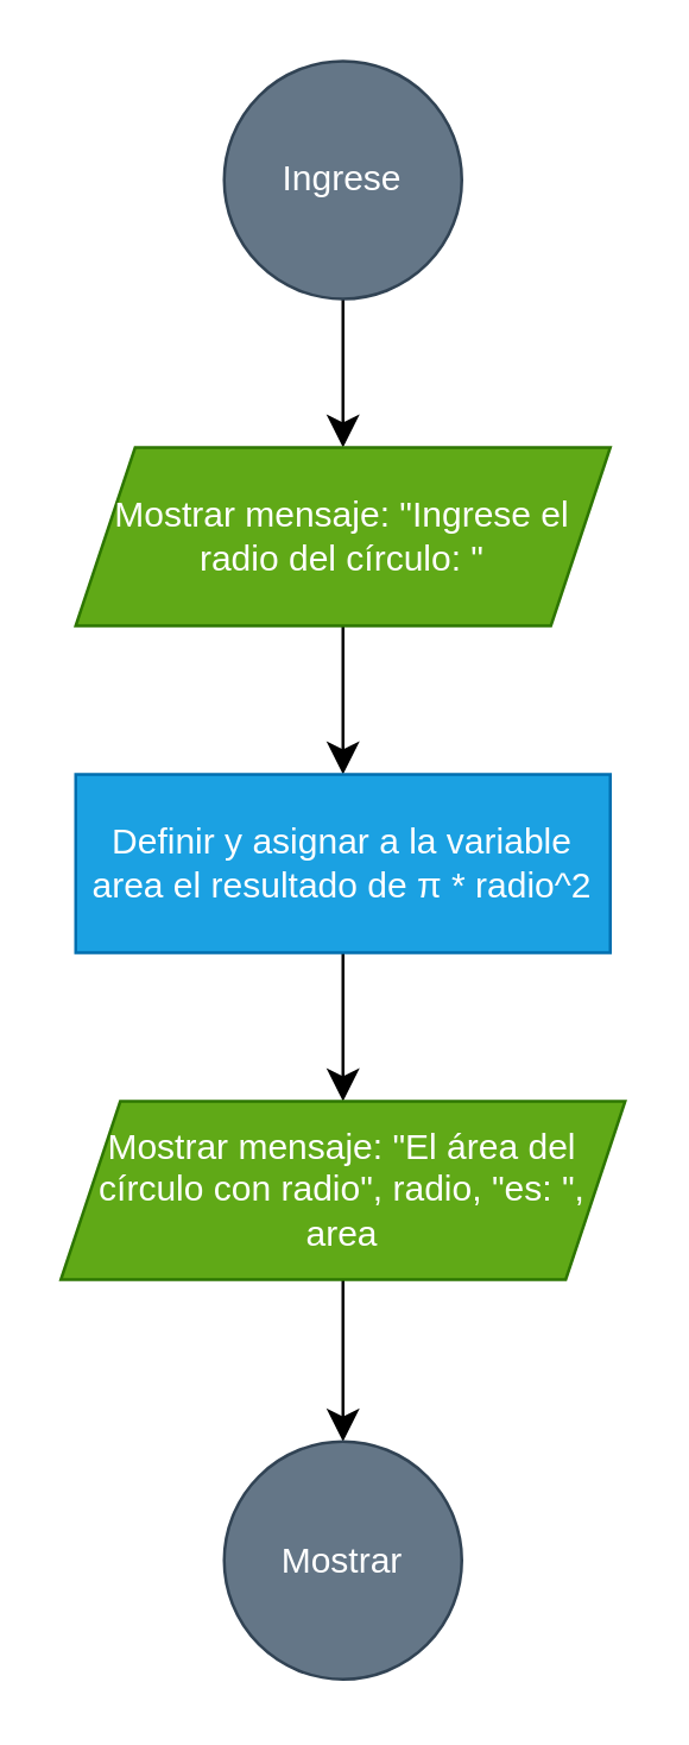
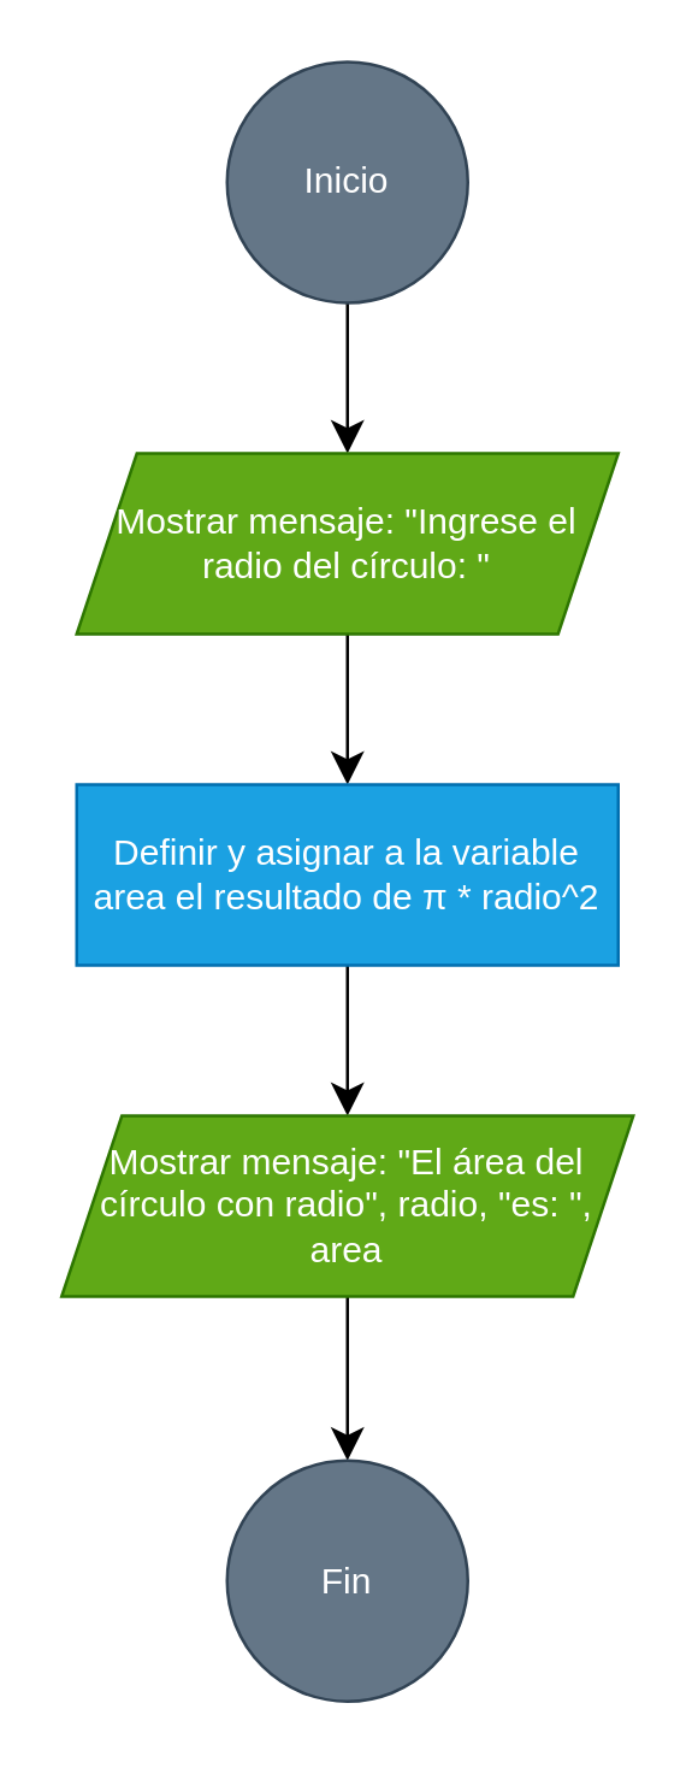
  <mxCell id="0" />
  <mxCell id="1" parent="0" />
  <mxCell id="2" value="" style="edgeStyle=none;curved=1;rounded=0;orthogonalLoop=1;jettySize=auto;html=1;fontSize=12;startSize=8;endSize=8;" edge="1" parent="1" source="3" target="5"><mxGeometry relative="1" as="geometry" /></mxCell>
- <mxCell id="3" value="Ingrese" style="ellipse;whiteSpace=wrap;html=1;aspect=fixed;fillColor=#647687;fontColor=#ffffff;strokeColor=#314354;" vertex="1" parent="1"><mxGeometry x="75" y="20" width="80" height="80" as="geometry" /></mxCell>
+ <mxCell id="3" value="Inicio" style="ellipse;whiteSpace=wrap;html=1;aspect=fixed;fillColor=#647687;fontColor=#ffffff;strokeColor=#314354;" vertex="1" parent="1"><mxGeometry x="75" y="20" width="80" height="80" as="geometry" /></mxCell>
  <mxCell id="4" value="" style="edgeStyle=none;curved=1;rounded=0;orthogonalLoop=1;jettySize=auto;html=1;fontSize=12;startSize=8;endSize=8;" edge="1" parent="1" source="5"><mxGeometry relative="1" as="geometry"><mxPoint x="115" y="260" as="targetPoint" /></mxGeometry></mxCell>
  <mxCell id="5" value="Mostrar mensaje: &quot;Ingrese el radio del círculo: &quot;" style="shape=parallelogram;perimeter=parallelogramPerimeter;whiteSpace=wrap;html=1;fixedSize=1;fillColor=#60a917;fontColor=#ffffff;strokeColor=#2D7600;" vertex="1" parent="1"><mxGeometry x="25" y="150" width="180" height="60" as="geometry" /></mxCell>
  <mxCell id="6" value="" style="edgeStyle=none;curved=1;rounded=0;orthogonalLoop=1;jettySize=auto;html=1;fontSize=12;startSize=8;endSize=8;" edge="1" parent="1" source="7" target="9"><mxGeometry relative="1" as="geometry" /></mxCell>
  <mxCell id="7" value="Definir y asignar a la variable area el resultado de π * radio^2" style="rounded=0;whiteSpace=wrap;html=1;fillColor=#1ba1e2;fontColor=#ffffff;strokeColor=#006EAF;" vertex="1" parent="1"><mxGeometry x="25" y="260" width="180" height="60" as="geometry" /></mxCell>
  <mxCell id="8" value="" style="edgeStyle=none;curved=1;rounded=0;orthogonalLoop=1;jettySize=auto;html=1;fontSize=12;startSize=8;endSize=8;" edge="1" parent="1" source="9" target="10"><mxGeometry relative="1" as="geometry" /></mxCell>
  <mxCell id="9" value="Mostrar mensaje: &quot;El área del círculo con radio&quot;, radio, &quot;es: &quot;, area" style="shape=parallelogram;perimeter=parallelogramPerimeter;whiteSpace=wrap;html=1;fixedSize=1;rounded=0;fillColor=#60a917;fontColor=#ffffff;strokeColor=#2D7600;" vertex="1" parent="1"><mxGeometry x="20" y="370" width="190" height="60" as="geometry" /></mxCell>
- <mxCell id="10" value="Mostrar" style="ellipse;whiteSpace=wrap;html=1;rounded=0;fillColor=#647687;fontColor=#ffffff;strokeColor=#314354;" vertex="1" parent="1"><mxGeometry x="75" y="484.5" width="80" height="80" as="geometry" /></mxCell>
+ <mxCell id="10" value="Fin" style="ellipse;whiteSpace=wrap;html=1;rounded=0;fillColor=#647687;fontColor=#ffffff;strokeColor=#314354;" vertex="1" parent="1"><mxGeometry x="75" y="484.5" width="80" height="80" as="geometry" /></mxCell>
